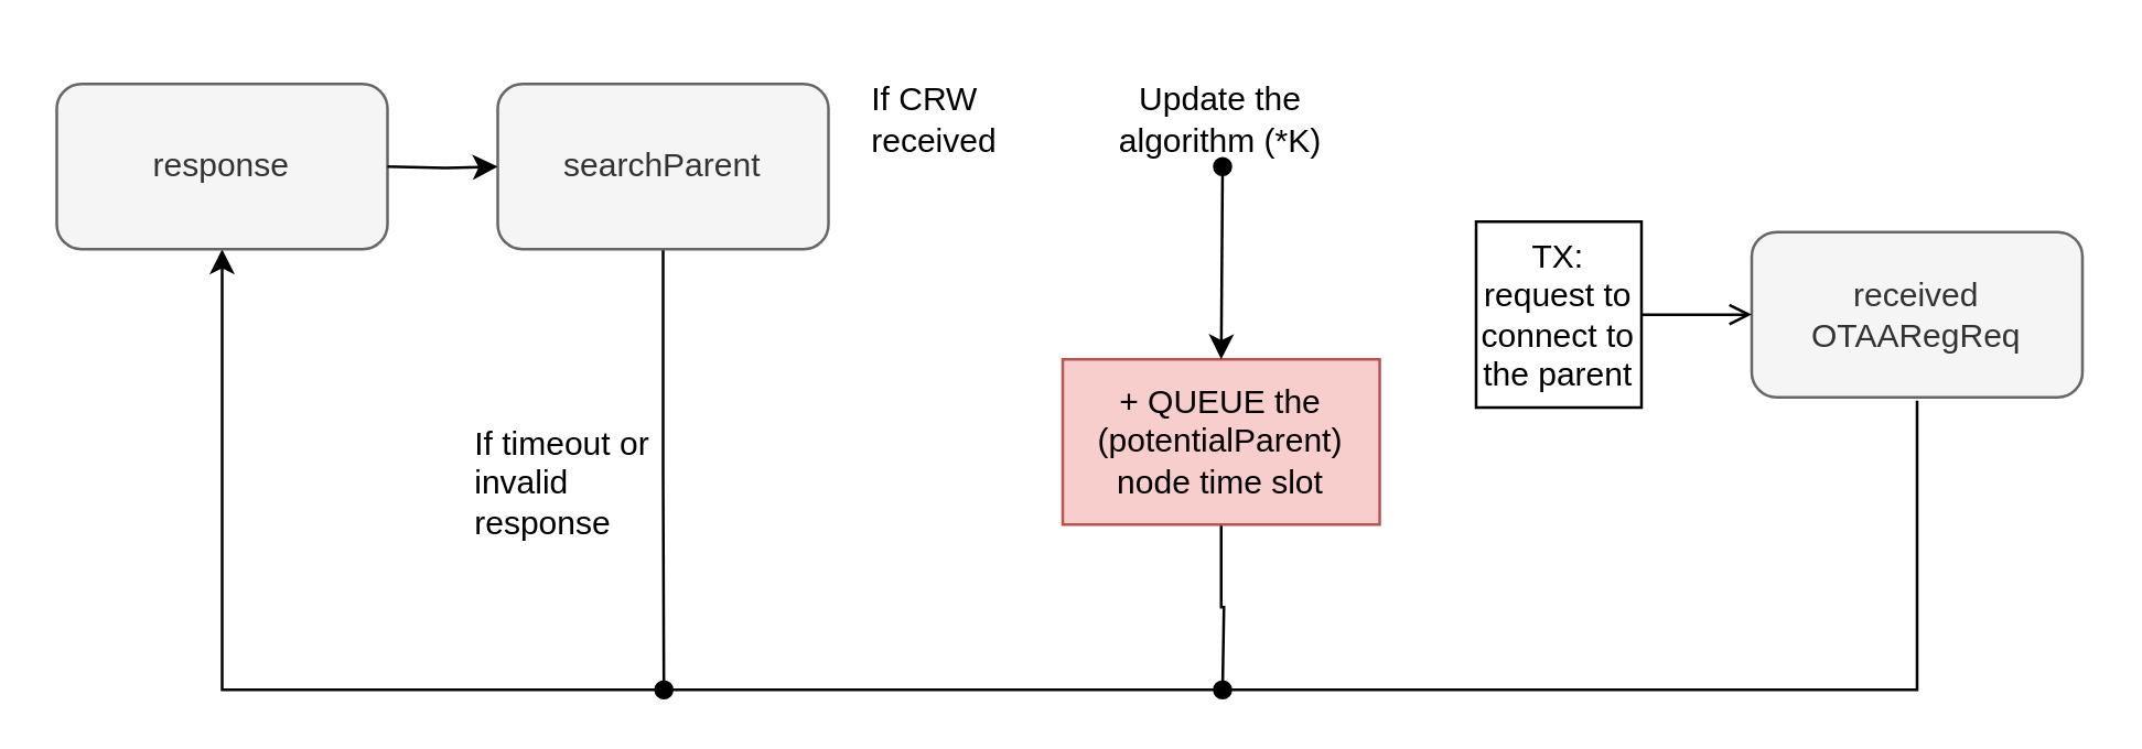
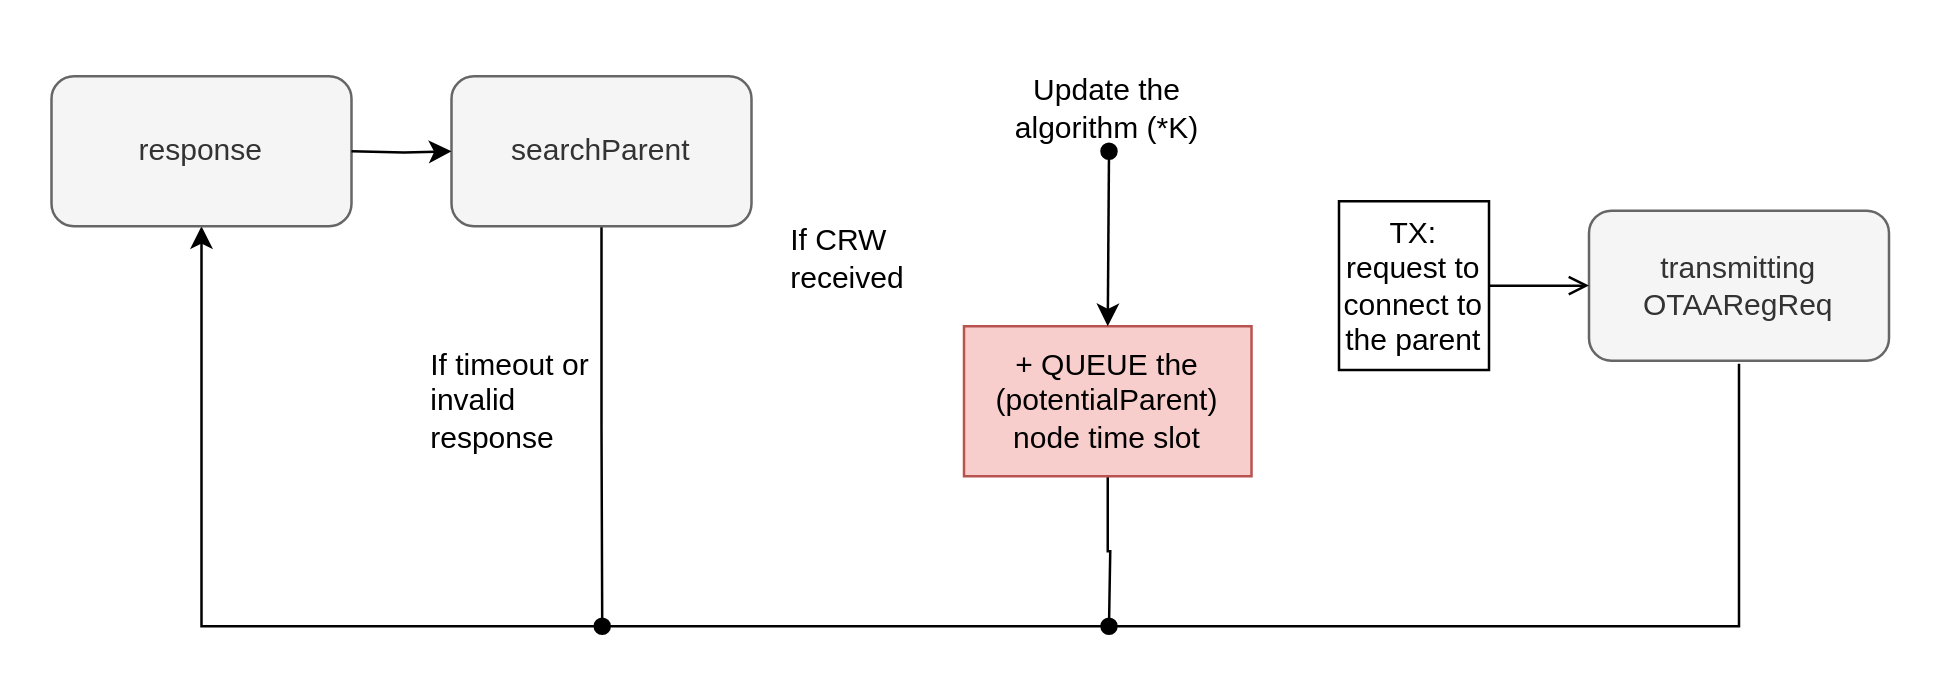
  <mxCell id="0" />
  <mxCell id="1" parent="0" />
  <mxCell id="2" style="edgeStyle=orthogonalEdgeStyle;rounded=0;orthogonalLoop=1;jettySize=auto;html=1;entryX=0.5;entryY=1;entryDx=0;entryDy=0;" edge="1" parent="1" target="7"><mxGeometry relative="1" as="geometry"><mxPoint x="695" y="145" as="sourcePoint" /><mxPoint x="-205" y="45" as="targetPoint" /><Array as="points"><mxPoint x="695" y="250" /><mxPoint x="80" y="250" /></Array></mxGeometry></mxCell>
- <mxCell id="3" value="&lt;div&gt;received&lt;/div&gt;&lt;div&gt;OTAARegReq&lt;/div&gt;" style="rounded=1;whiteSpace=wrap;html=1;fillColor=#f5f5f5;fontColor=#333333;strokeColor=#666666;" vertex="1" parent="1"><mxGeometry x="635" y="83.75" width="120" height="60" as="geometry" /></mxCell>
- <mxCell id="4" value="&lt;div&gt;If CRW &lt;br&gt;&lt;/div&gt;&lt;div&gt;received&lt;/div&gt;" style="text;html=1;align=left;verticalAlign=middle;resizable=0;points=[];autosize=1;" vertex="1" parent="1"><mxGeometry x="313.75" y="20" width="65" height="45" as="geometry" /></mxCell>
+ <mxCell id="3" value="&lt;div&gt;transmitting&lt;/div&gt;&lt;div&gt;OTAARegReq&lt;/div&gt;" style="rounded=1;whiteSpace=wrap;html=1;fillColor=#f5f5f5;fontColor=#333333;strokeColor=#666666;" vertex="1" parent="1"><mxGeometry x="635" y="83.75" width="120" height="60" as="geometry" /></mxCell>
+ <mxCell id="4" value="&lt;div&gt;If CRW &lt;br&gt;&lt;/div&gt;&lt;div&gt;received&lt;/div&gt;" style="text;html=1;align=left;verticalAlign=middle;resizable=0;points=[];autosize=1;" vertex="1" parent="1"><mxGeometry x="313.75" y="80" width="65" height="45" as="geometry" /></mxCell>
  <mxCell id="5" value="" style="edgeStyle=orthogonalEdgeStyle;rounded=0;orthogonalLoop=1;jettySize=auto;html=1;entryX=0;entryY=0.5;entryDx=0;entryDy=0;endArrow=open;" edge="1" parent="1" source="6" target="3"><mxGeometry relative="1" as="geometry" /></mxCell>
  <mxCell id="6" value="TX: request to connect to the parent" style="rounded=0;whiteSpace=wrap;html=1;" vertex="1" parent="1"><mxGeometry x="535" y="80" width="60" height="67.5" as="geometry" /></mxCell>
  <mxCell id="7" value="&lt;div&gt;response&lt;/div&gt;" style="rounded=1;whiteSpace=wrap;html=1;fillColor=#f5f5f5;fontColor=#333333;strokeColor=#666666;" vertex="1" parent="1"><mxGeometry x="20" y="30" width="120" height="60" as="geometry" /></mxCell>
  <mxCell id="8" style="edgeStyle=orthogonalEdgeStyle;rounded=0;orthogonalLoop=1;jettySize=auto;html=1;exitX=0.5;exitY=1;exitDx=0;exitDy=0;endArrow=oval;endFill=1;" edge="1" parent="1" source="9"><mxGeometry relative="1" as="geometry"><mxPoint x="240.286" y="250" as="targetPoint" /></mxGeometry></mxCell>
  <mxCell id="9" value="searchParent" style="rounded=1;whiteSpace=wrap;html=1;fillColor=#f5f5f5;fontColor=#333333;strokeColor=#666666;" vertex="1" parent="1"><mxGeometry x="180" y="30" width="120" height="60" as="geometry" /></mxCell>
  <mxCell id="10" value="" style="edgeStyle=orthogonalEdgeStyle;rounded=0;orthogonalLoop=1;jettySize=auto;html=1;" edge="1" parent="1" target="9"><mxGeometry relative="1" as="geometry"><mxPoint x="140" y="60" as="sourcePoint" /></mxGeometry></mxCell>
  <mxCell id="11" style="edgeStyle=orthogonalEdgeStyle;rounded=0;orthogonalLoop=1;jettySize=auto;html=1;exitX=0.5;exitY=1;exitDx=0;exitDy=0;endArrow=oval;endFill=1;" edge="1" parent="1" source="12"><mxGeometry relative="1" as="geometry"><mxPoint x="443" y="250" as="targetPoint" /></mxGeometry></mxCell>
  <mxCell id="12" value="&lt;div&gt;+ QUEUE the (potentialParent) node time slot&lt;/div&gt;" style="rounded=0;whiteSpace=wrap;html=1;fillColor=#f8cecc;strokeColor=#b85450;" vertex="1" parent="1"><mxGeometry x="385" y="130" width="115" height="60" as="geometry" /></mxCell>
  <mxCell id="13" value="" style="endArrow=classic;html=1;rounded=0;entryX=0.5;entryY=0;entryDx=0;entryDy=0;startArrow=oval;startFill=1;" edge="1" parent="1" target="12"><mxGeometry width="50" height="50" relative="1" as="geometry"><mxPoint x="443" y="60" as="sourcePoint" /><mxPoint x="515" y="95" as="targetPoint" /></mxGeometry></mxCell>
- <mxCell id="14" value="If timeout or&lt;br&gt;&lt;div&gt;invalid &lt;br&gt;&lt;/div&gt;&lt;div&gt;response&lt;/div&gt;" style="text;html=1;align=left;verticalAlign=middle;resizable=0;points=[];autosize=1;" vertex="1" parent="1"><mxGeometry x="170" y="145" width="85" height="60" as="geometry" /></mxCell>
+ <mxCell id="14" value="If timeout or&lt;br&gt;&lt;div&gt;invalid &lt;br&gt;&lt;/div&gt;&lt;div&gt;response&lt;/div&gt;" style="text;html=1;align=left;verticalAlign=middle;resizable=0;points=[];autosize=1;" vertex="1" parent="1"><mxGeometry x="170" y="130" width="85" height="60" as="geometry" /></mxCell>
  <mxCell id="15" value="Update the algorithm (*K) " style="text;html=1;strokeColor=none;fillColor=none;align=center;verticalAlign=middle;whiteSpace=wrap;rounded=0;" vertex="1" parent="1"><mxGeometry x="395" y="28.5" width="95" height="28" as="geometry" /></mxCell>
